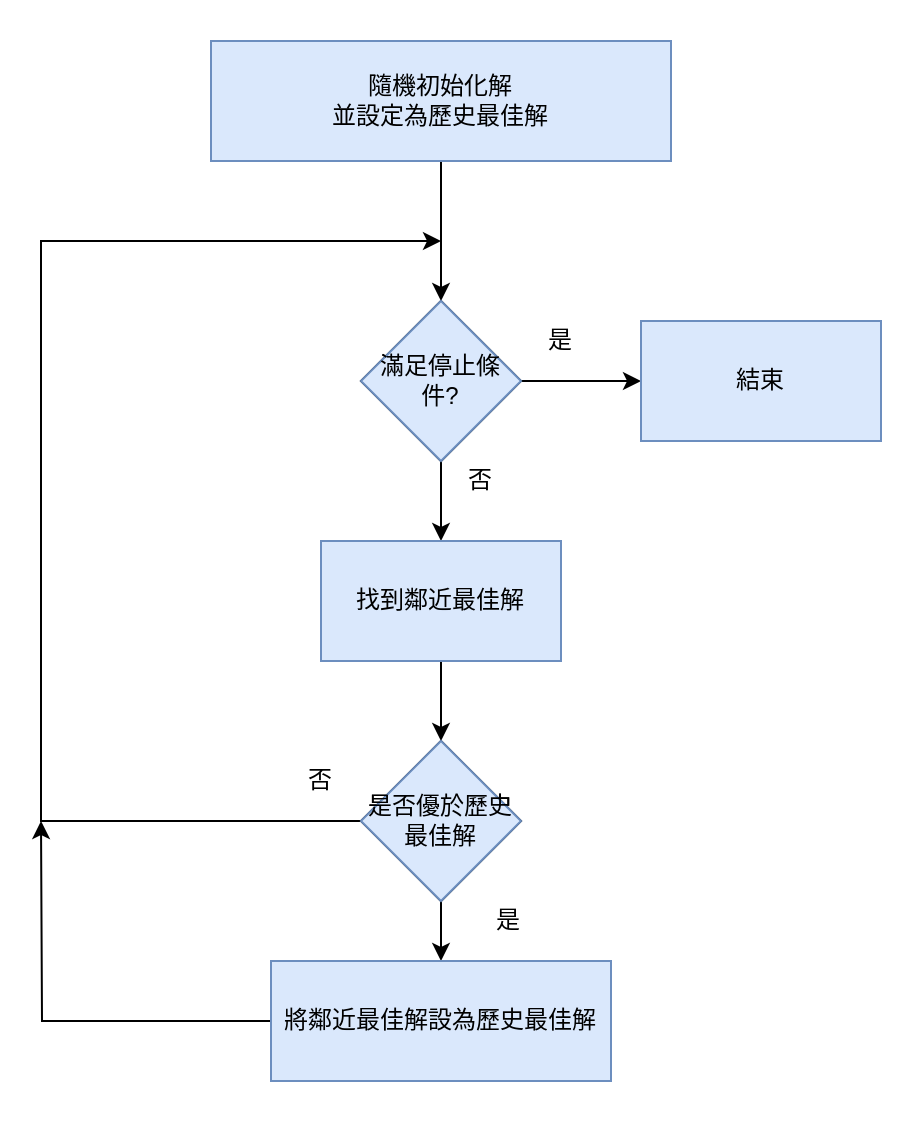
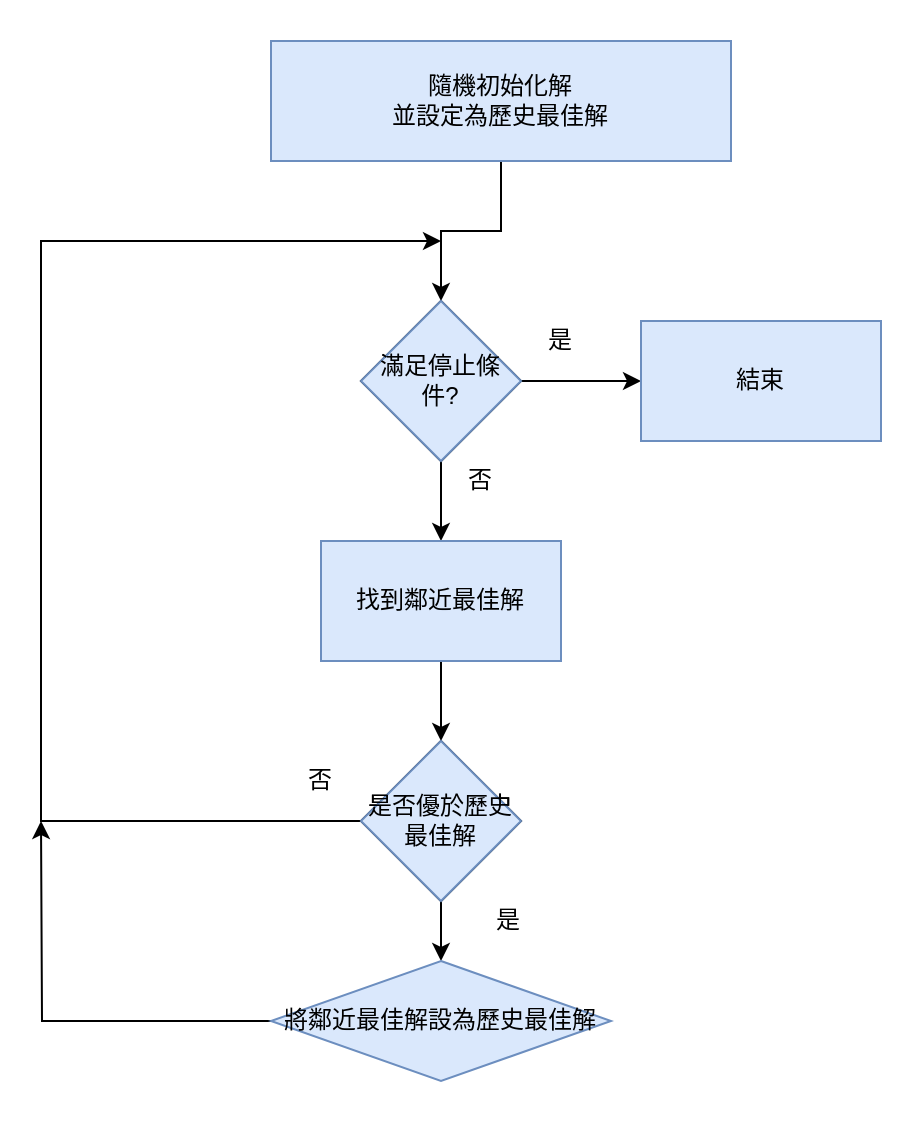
  <mxCell id="0" />
  <mxCell id="1" parent="0" />
  <mxCell id="2" value="" style="edgeStyle=orthogonalEdgeStyle;rounded=0;orthogonalLoop=1;jettySize=auto;html=1;" edge="1" parent="1" source="3" target="6"><mxGeometry relative="1" as="geometry" /></mxCell>
- <mxCell id="3" value="隨機初始化解&lt;br&gt;並設定為歷史最佳解" style="rounded=0;whiteSpace=wrap;html=1;fillColor=#dae8fc;strokeColor=#6c8ebf;" vertex="1" parent="1"><mxGeometry x="105" y="20" width="230" height="60" as="geometry" /></mxCell>
+ <mxCell id="3" value="隨機初始化解&lt;br&gt;並設定為歷史最佳解" style="rounded=0;whiteSpace=wrap;html=1;fillColor=#dae8fc;strokeColor=#6c8ebf;" vertex="1" parent="1"><mxGeometry x="135" y="20" width="230" height="60" as="geometry" /></mxCell>
  <mxCell id="4" value="" style="edgeStyle=orthogonalEdgeStyle;rounded=0;orthogonalLoop=1;jettySize=auto;html=1;" edge="1" parent="1" source="6" target="7"><mxGeometry relative="1" as="geometry" /></mxCell>
  <mxCell id="5" value="" style="edgeStyle=orthogonalEdgeStyle;rounded=0;orthogonalLoop=1;jettySize=auto;html=1;" edge="1" parent="1" source="6" target="9"><mxGeometry relative="1" as="geometry" /></mxCell>
  <mxCell id="6" value="滿足停止條件?" style="rhombus;whiteSpace=wrap;html=1;rounded=0;" vertex="1" parent="1"><mxGeometry x="180" y="150" width="80" height="80" as="geometry" /></mxCell>
  <mxCell id="7" value="結束" style="whiteSpace=wrap;html=1;rounded=0;" vertex="1" parent="1"><mxGeometry x="320" y="160" width="120" height="60" as="geometry" /></mxCell>
  <mxCell id="8" value="" style="edgeStyle=orthogonalEdgeStyle;rounded=0;orthogonalLoop=1;jettySize=auto;html=1;" edge="1" parent="1" source="9" target="12"><mxGeometry relative="1" as="geometry" /></mxCell>
  <mxCell id="9" value="找到鄰近最佳解" style="whiteSpace=wrap;html=1;rounded=0;" vertex="1" parent="1"><mxGeometry x="160" y="270" width="120" height="60" as="geometry" /></mxCell>
  <mxCell id="10" value="" style="edgeStyle=orthogonalEdgeStyle;rounded=0;orthogonalLoop=1;jettySize=auto;html=1;" edge="1" parent="1" source="12" target="14"><mxGeometry relative="1" as="geometry" /></mxCell>
  <mxCell id="11" style="edgeStyle=orthogonalEdgeStyle;rounded=0;orthogonalLoop=1;jettySize=auto;html=1;" edge="1" parent="1" source="12"><mxGeometry relative="1" as="geometry"><mxPoint x="220" y="120" as="targetPoint" /><Array as="points"><mxPoint x="20" y="410" /><mxPoint x="20" y="120" /></Array></mxGeometry></mxCell>
  <mxCell id="12" value="是否優於歷史最佳解" style="rhombus;whiteSpace=wrap;html=1;rounded=0;" vertex="1" parent="1"><mxGeometry x="180" y="370" width="80" height="80" as="geometry" /></mxCell>
  <mxCell id="13" style="edgeStyle=orthogonalEdgeStyle;rounded=0;orthogonalLoop=1;jettySize=auto;html=1;" edge="1" parent="1" source="14"><mxGeometry relative="1" as="geometry"><mxPoint x="20" y="410" as="targetPoint" /></mxGeometry></mxCell>
- <mxCell id="14" value="&lt;span&gt;將鄰近最佳解設為歷史最佳解&lt;/span&gt;" style="whiteSpace=wrap;html=1;rounded=0;fillColor=#dae8fc;strokeColor=#6c8ebf;" vertex="1" parent="1"><mxGeometry x="135" y="480" width="170" height="60" as="geometry" /></mxCell>
+ <mxCell id="14" value="&lt;span&gt;將鄰近最佳解設為歷史最佳解&lt;/span&gt;" style="rhombus;whiteSpace=wrap;html=1;fillColor=#dae8fc;strokeColor=#6c8ebf;" vertex="1" parent="1"><mxGeometry x="135" y="480" width="170" height="60" as="geometry" /></mxCell>
  <mxCell id="15" value="否" style="text;html=1;strokeColor=none;fillColor=none;align=center;verticalAlign=middle;whiteSpace=wrap;rounded=0;" vertex="1" parent="1"><mxGeometry x="140" y="380" width="40" height="20" as="geometry" /></mxCell>
  <mxCell id="16" value="是" style="text;html=1;strokeColor=none;fillColor=none;align=center;verticalAlign=middle;whiteSpace=wrap;rounded=0;" vertex="1" parent="1"><mxGeometry x="234" y="450" width="40" height="20" as="geometry" /></mxCell>
  <mxCell id="17" value="是" style="text;html=1;strokeColor=none;fillColor=none;align=center;verticalAlign=middle;whiteSpace=wrap;rounded=0;" vertex="1" parent="1"><mxGeometry x="260" y="160" width="40" height="20" as="geometry" /></mxCell>
  <mxCell id="18" value="否" style="text;html=1;strokeColor=none;fillColor=none;align=center;verticalAlign=middle;whiteSpace=wrap;rounded=0;" vertex="1" parent="1"><mxGeometry x="220" y="230" width="40" height="20" as="geometry" /></mxCell>
  <mxCell id="19" value="滿足停止條件?" style="rhombus;whiteSpace=wrap;html=1;rounded=0;fillColor=#dae8fc;strokeColor=#6c8ebf;" vertex="1" parent="1"><mxGeometry x="180" y="150" width="80" height="80" as="geometry" /></mxCell>
  <mxCell id="20" value="找到鄰近最佳解" style="whiteSpace=wrap;html=1;rounded=0;fillColor=#dae8fc;strokeColor=#6c8ebf;" vertex="1" parent="1"><mxGeometry x="160" y="270" width="120" height="60" as="geometry" /></mxCell>
  <mxCell id="21" value="結束" style="whiteSpace=wrap;html=1;rounded=0;fillColor=#dae8fc;strokeColor=#6c8ebf;" vertex="1" parent="1"><mxGeometry x="320" y="160" width="120" height="60" as="geometry" /></mxCell>
  <mxCell id="22" value="是否優於歷史最佳解" style="rhombus;whiteSpace=wrap;html=1;rounded=0;fillColor=#dae8fc;strokeColor=#6c8ebf;" vertex="1" parent="1"><mxGeometry x="180" y="370" width="80" height="80" as="geometry" /></mxCell>
